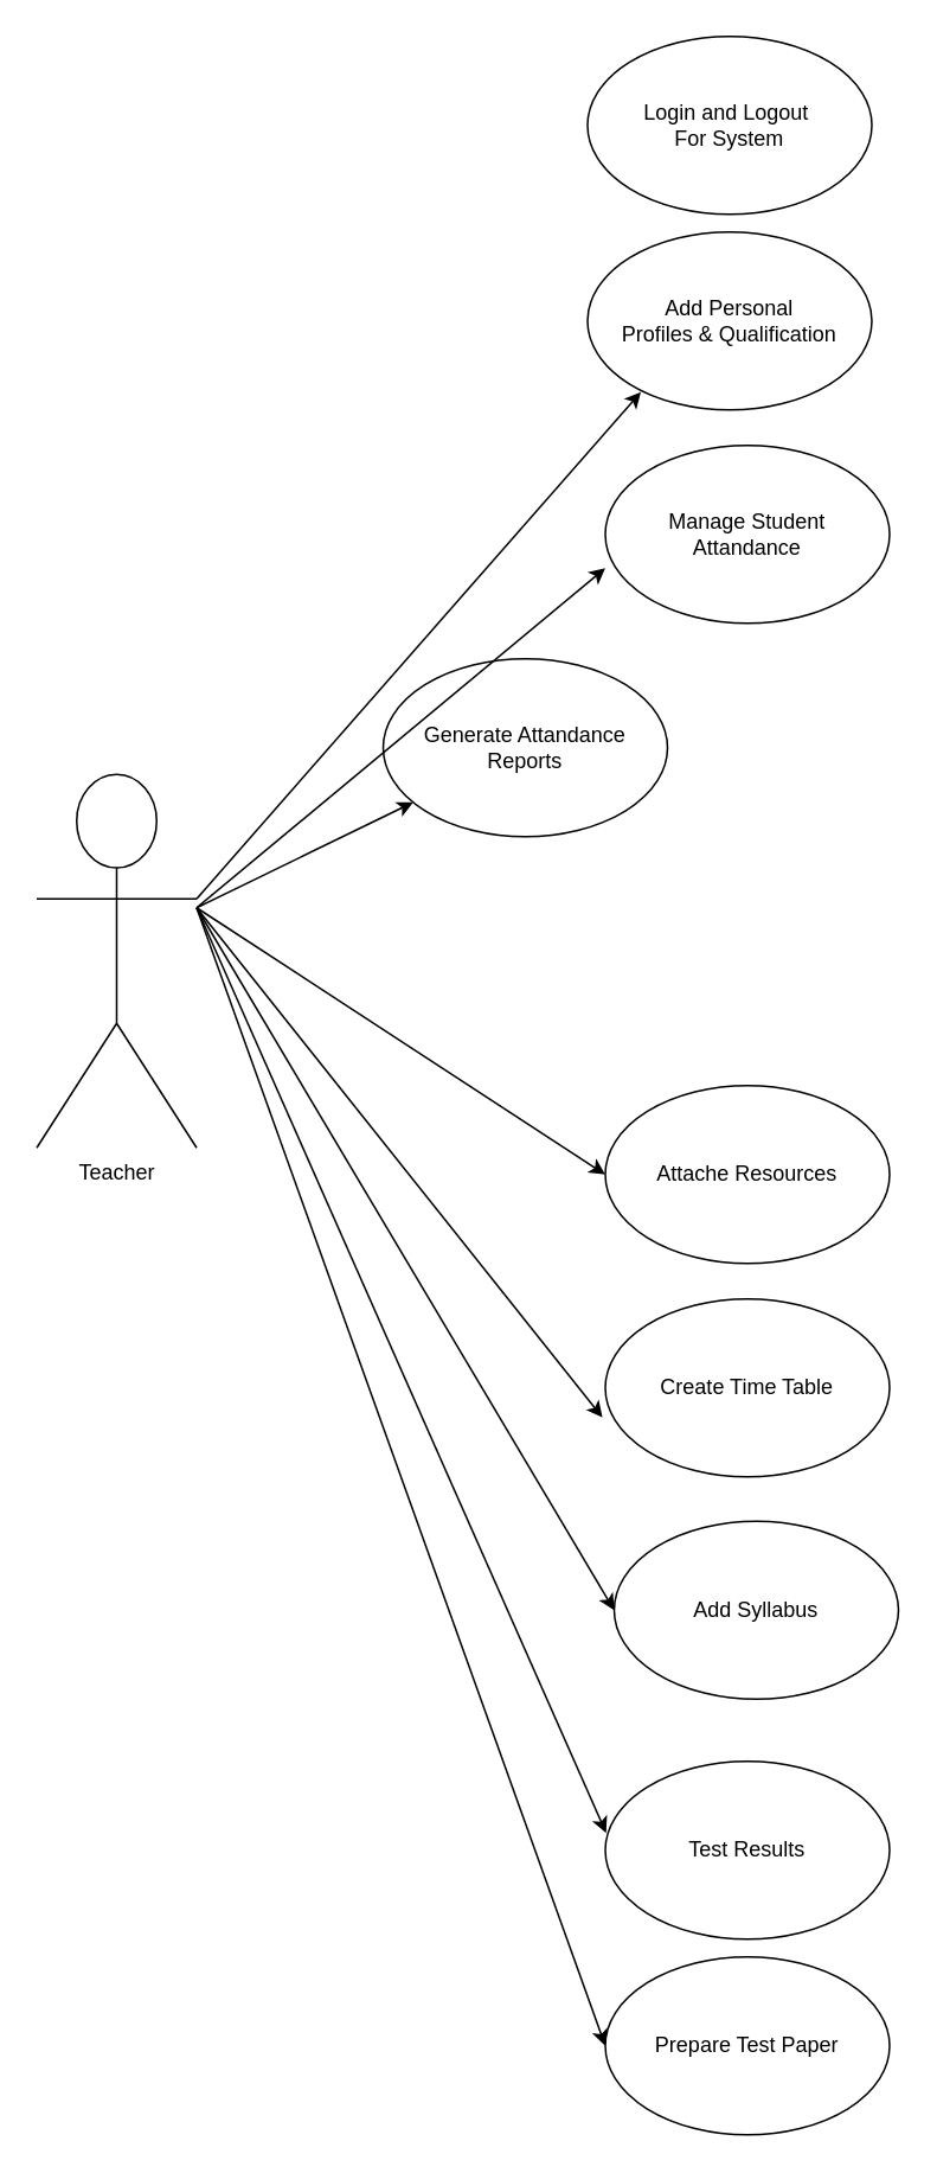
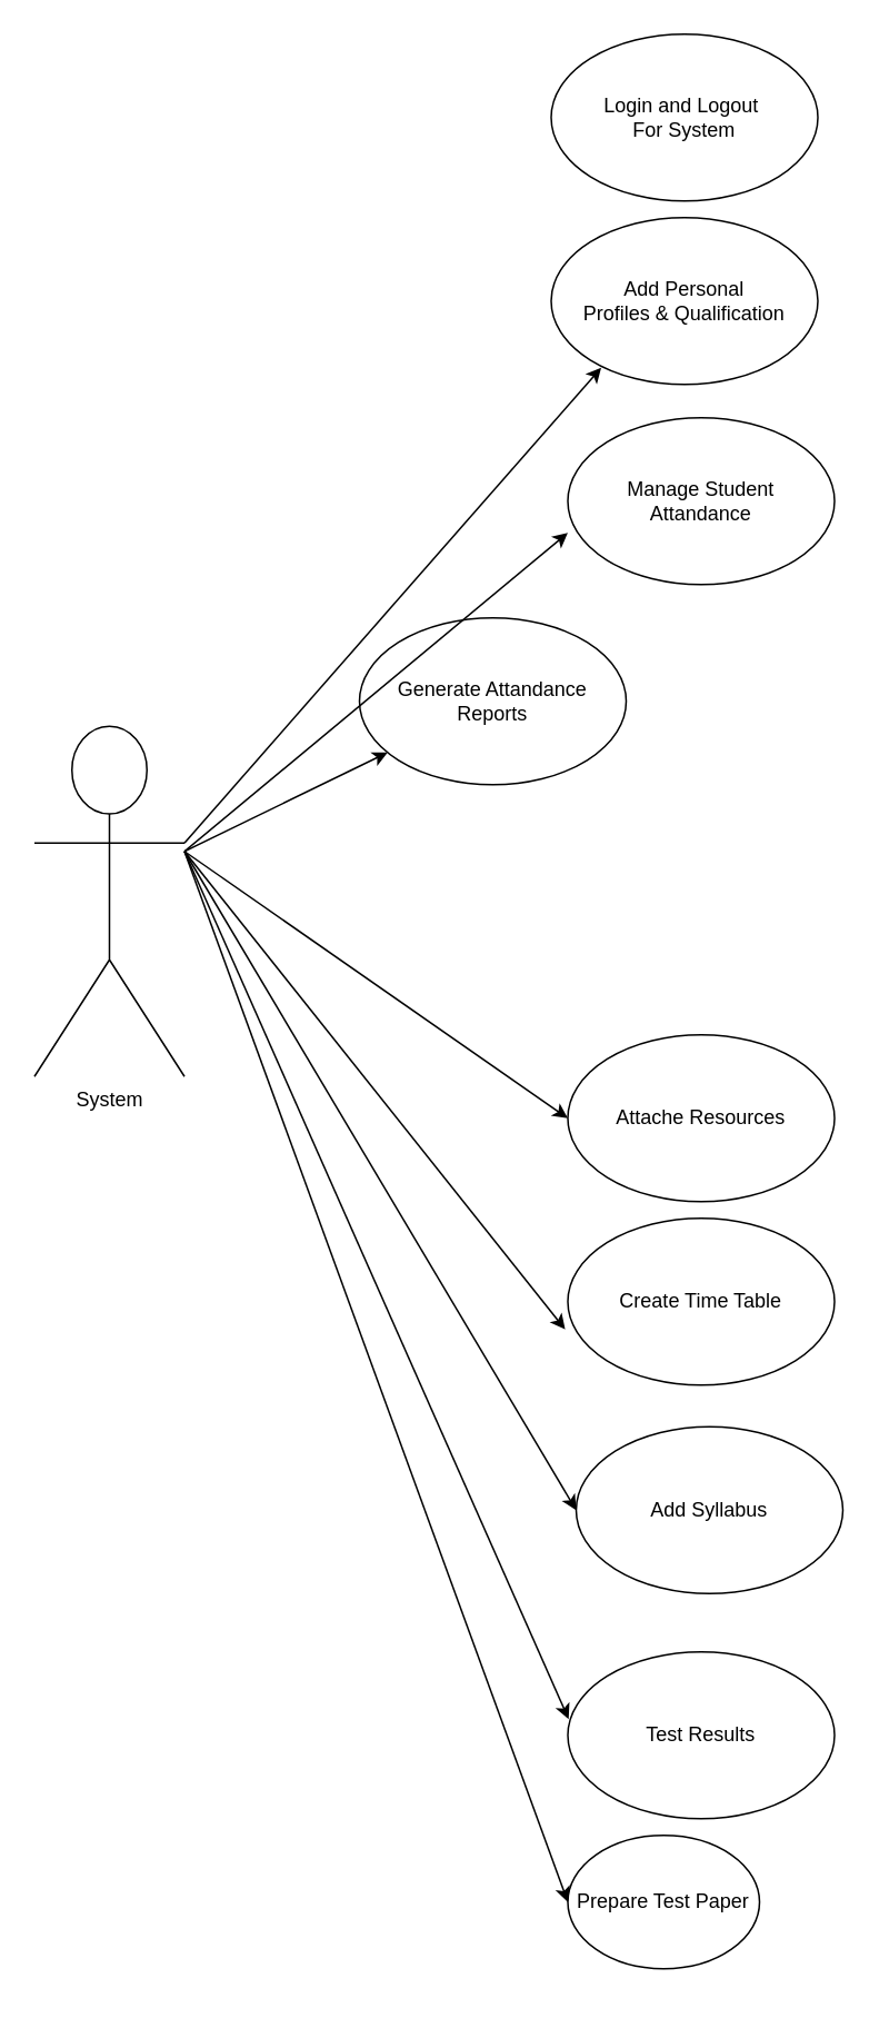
  <mxCell id="0" />
  <mxCell id="1" parent="0" />
- <mxCell id="2" value="Teacher" style="shape=umlActor;verticalLabelPosition=bottom;verticalAlign=top;html=1;outlineConnect=0;" parent="1" vertex="1"><mxGeometry x="20" y="435" width="90" height="210" as="geometry" /></mxCell>
+ <mxCell id="2" value="System" style="shape=umlActor;verticalLabelPosition=bottom;verticalAlign=top;html=1;outlineConnect=0;" parent="1" vertex="1"><mxGeometry x="20" y="435" width="90" height="210" as="geometry" /></mxCell>
  <mxCell id="3" value="&lt;font style=&quot;font-size: 12px;&quot;&gt;Login and Logout&amp;nbsp;&lt;br&gt;For System&lt;br&gt;&lt;/font&gt;" style="ellipse;whiteSpace=wrap;html=1;" parent="1" vertex="1"><mxGeometry x="330" y="20" width="160" height="100" as="geometry" /></mxCell>
  <mxCell id="4" value="&lt;font style=&quot;font-size: 12px;&quot;&gt;Add Personal &lt;br&gt;Profiles &amp;amp; Qualification&lt;/font&gt;" style="ellipse;whiteSpace=wrap;html=1;" parent="1" vertex="1"><mxGeometry x="330" y="130" width="160" height="100" as="geometry" /></mxCell>
  <mxCell id="5" value="Manage Student &lt;br&gt;Attandance" style="ellipse;whiteSpace=wrap;html=1;" parent="1" vertex="1"><mxGeometry x="340" y="250" width="160" height="100" as="geometry" /></mxCell>
  <mxCell id="6" value="Generate Attandance Reports" style="ellipse;whiteSpace=wrap;html=1;" parent="1" vertex="1"><mxGeometry x="215" y="370" width="160" height="100" as="geometry" /></mxCell>
  <mxCell id="7" value="Test Results" style="ellipse;whiteSpace=wrap;html=1;" parent="1" vertex="1"><mxGeometry x="340" y="990" width="160" height="100" as="geometry" /></mxCell>
  <mxCell id="8" value="Add Syllabus" style="ellipse;whiteSpace=wrap;html=1;" parent="1" vertex="1"><mxGeometry x="345" y="855" width="160" height="100" as="geometry" /></mxCell>
  <mxCell id="9" value="Create Time Table" style="ellipse;whiteSpace=wrap;html=1;" parent="1" vertex="1"><mxGeometry x="340" y="730" width="160" height="100" as="geometry" /></mxCell>
- <mxCell id="10" value="Attache Resources" style="ellipse;whiteSpace=wrap;html=1;" parent="1" vertex="1"><mxGeometry x="340" y="610" width="160" height="100" as="geometry" /></mxCell>
- <mxCell id="11" value="&lt;font style=&quot;font-size: 12px;&quot;&gt;Prepare Test Paper&lt;br&gt;&lt;/font&gt;" style="ellipse;whiteSpace=wrap;html=1;" parent="1" vertex="1"><mxGeometry x="340" y="1100" width="160" height="100" as="geometry" /></mxCell>
+ <mxCell id="10" value="Attache Resources" style="ellipse;whiteSpace=wrap;html=1;" parent="1" vertex="1"><mxGeometry x="340" y="620" width="160" height="100" as="geometry" /></mxCell>
+ <mxCell id="11" value="&lt;font style=&quot;font-size: 12px;&quot;&gt;Prepare Test Paper&lt;br&gt;&lt;/font&gt;" style="ellipse;whiteSpace=wrap;html=1;" parent="1" vertex="1"><mxGeometry x="340" y="1100" width="115" height="80" as="geometry" /></mxCell>
  <mxCell id="12" value="" style="endArrow=classic;html=1;rounded=0;exitX=1;exitY=0.333;exitDx=0;exitDy=0;exitPerimeter=0;" parent="1" source="2" edge="1"><mxGeometry width="50" height="50" relative="1" as="geometry"><mxPoint x="310" y="270" as="sourcePoint" /><mxPoint x="360" y="220" as="targetPoint" /></mxGeometry></mxCell>
  <mxCell id="13" value="" style="endArrow=classic;html=1;rounded=0;" parent="1" edge="1"><mxGeometry width="50" height="50" relative="1" as="geometry"><mxPoint x="110" y="510" as="sourcePoint" /><mxPoint x="340" y="319" as="targetPoint" /></mxGeometry></mxCell>
  <mxCell id="14" value="" style="endArrow=classic;html=1;rounded=0;" parent="1" target="6" edge="1"><mxGeometry width="50" height="50" relative="1" as="geometry"><mxPoint x="110" y="510" as="sourcePoint" /><mxPoint x="350" y="329" as="targetPoint" /></mxGeometry></mxCell>
  <mxCell id="15" value="" style="endArrow=classic;html=1;rounded=0;entryX=0;entryY=0.5;entryDx=0;entryDy=0;" parent="1" target="10" edge="1"><mxGeometry width="50" height="50" relative="1" as="geometry"><mxPoint x="110" y="510" as="sourcePoint" /><mxPoint x="360" y="339" as="targetPoint" /></mxGeometry></mxCell>
  <mxCell id="16" value="" style="endArrow=classic;html=1;rounded=0;entryX=-0.01;entryY=0.666;entryDx=0;entryDy=0;entryPerimeter=0;" parent="1" target="9" edge="1"><mxGeometry width="50" height="50" relative="1" as="geometry"><mxPoint x="110" y="510" as="sourcePoint" /><mxPoint x="370" y="349" as="targetPoint" /></mxGeometry></mxCell>
  <mxCell id="17" value="" style="endArrow=classic;html=1;rounded=0;entryX=0;entryY=0.5;entryDx=0;entryDy=0;" parent="1" target="8" edge="1"><mxGeometry width="50" height="50" relative="1" as="geometry"><mxPoint x="110" y="510" as="sourcePoint" /><mxPoint x="380" y="359" as="targetPoint" /></mxGeometry></mxCell>
  <mxCell id="18" value="" style="endArrow=classic;html=1;rounded=0;entryX=0.003;entryY=0.403;entryDx=0;entryDy=0;entryPerimeter=0;" parent="1" target="7" edge="1"><mxGeometry width="50" height="50" relative="1" as="geometry"><mxPoint x="110" y="510" as="sourcePoint" /><mxPoint x="390" y="369" as="targetPoint" /></mxGeometry></mxCell>
  <mxCell id="19" value="" style="endArrow=classic;html=1;rounded=0;entryX=0;entryY=0.5;entryDx=0;entryDy=0;" parent="1" target="11" edge="1"><mxGeometry width="50" height="50" relative="1" as="geometry"><mxPoint x="110" y="510" as="sourcePoint" /><mxPoint x="228" y="868.5" as="targetPoint" /></mxGeometry></mxCell>
